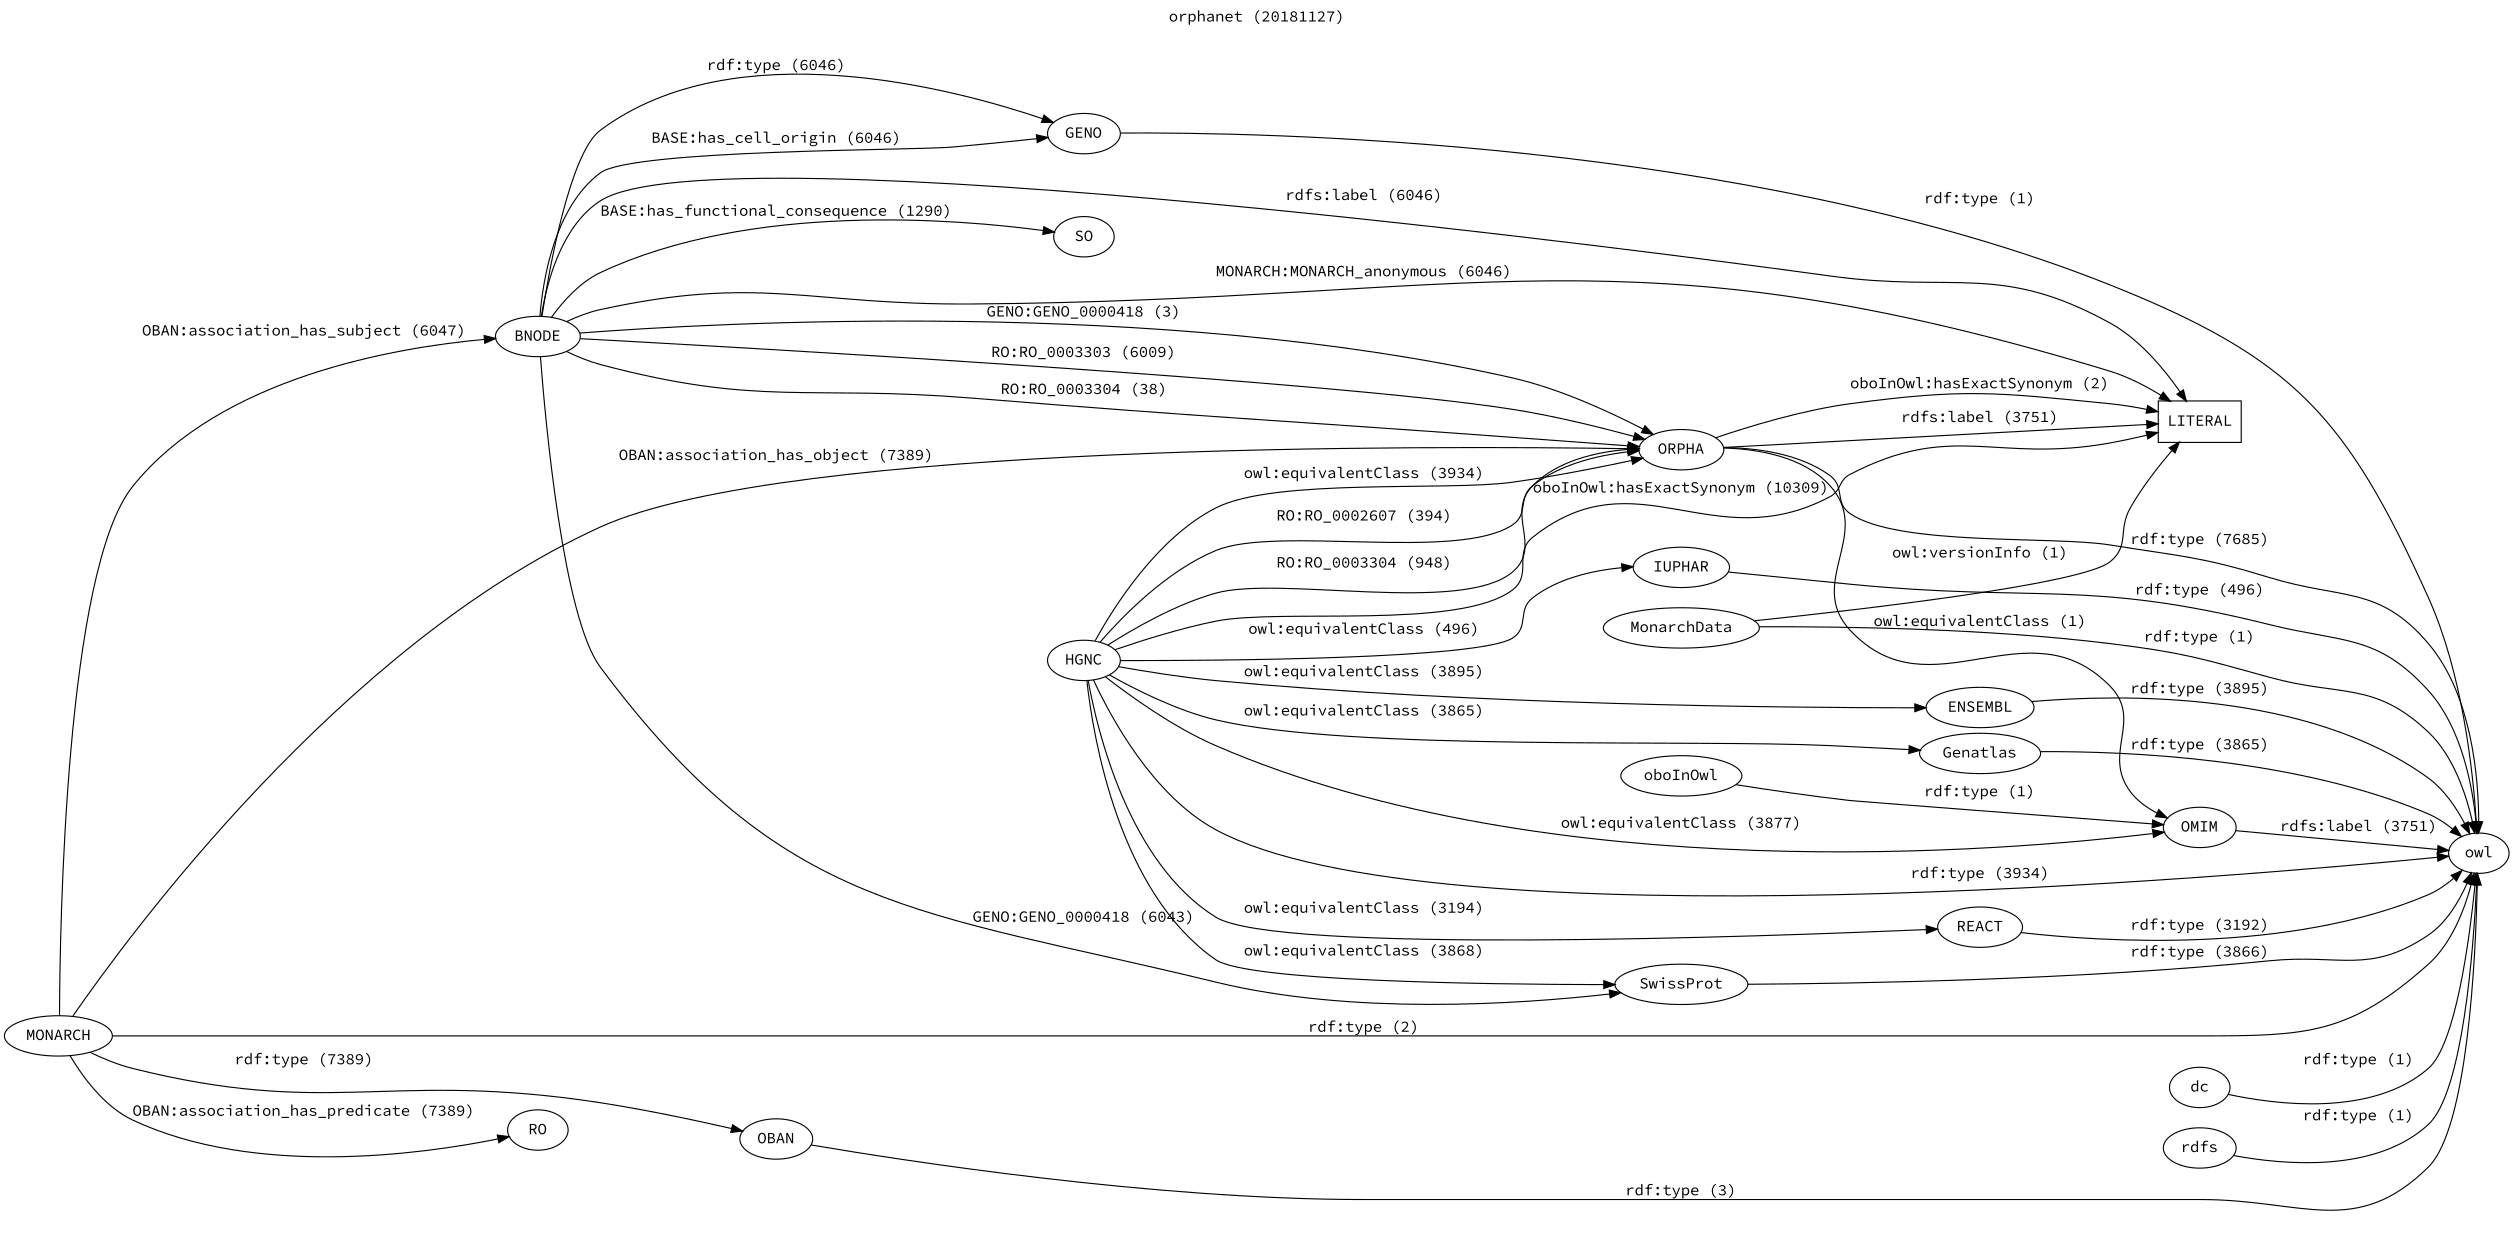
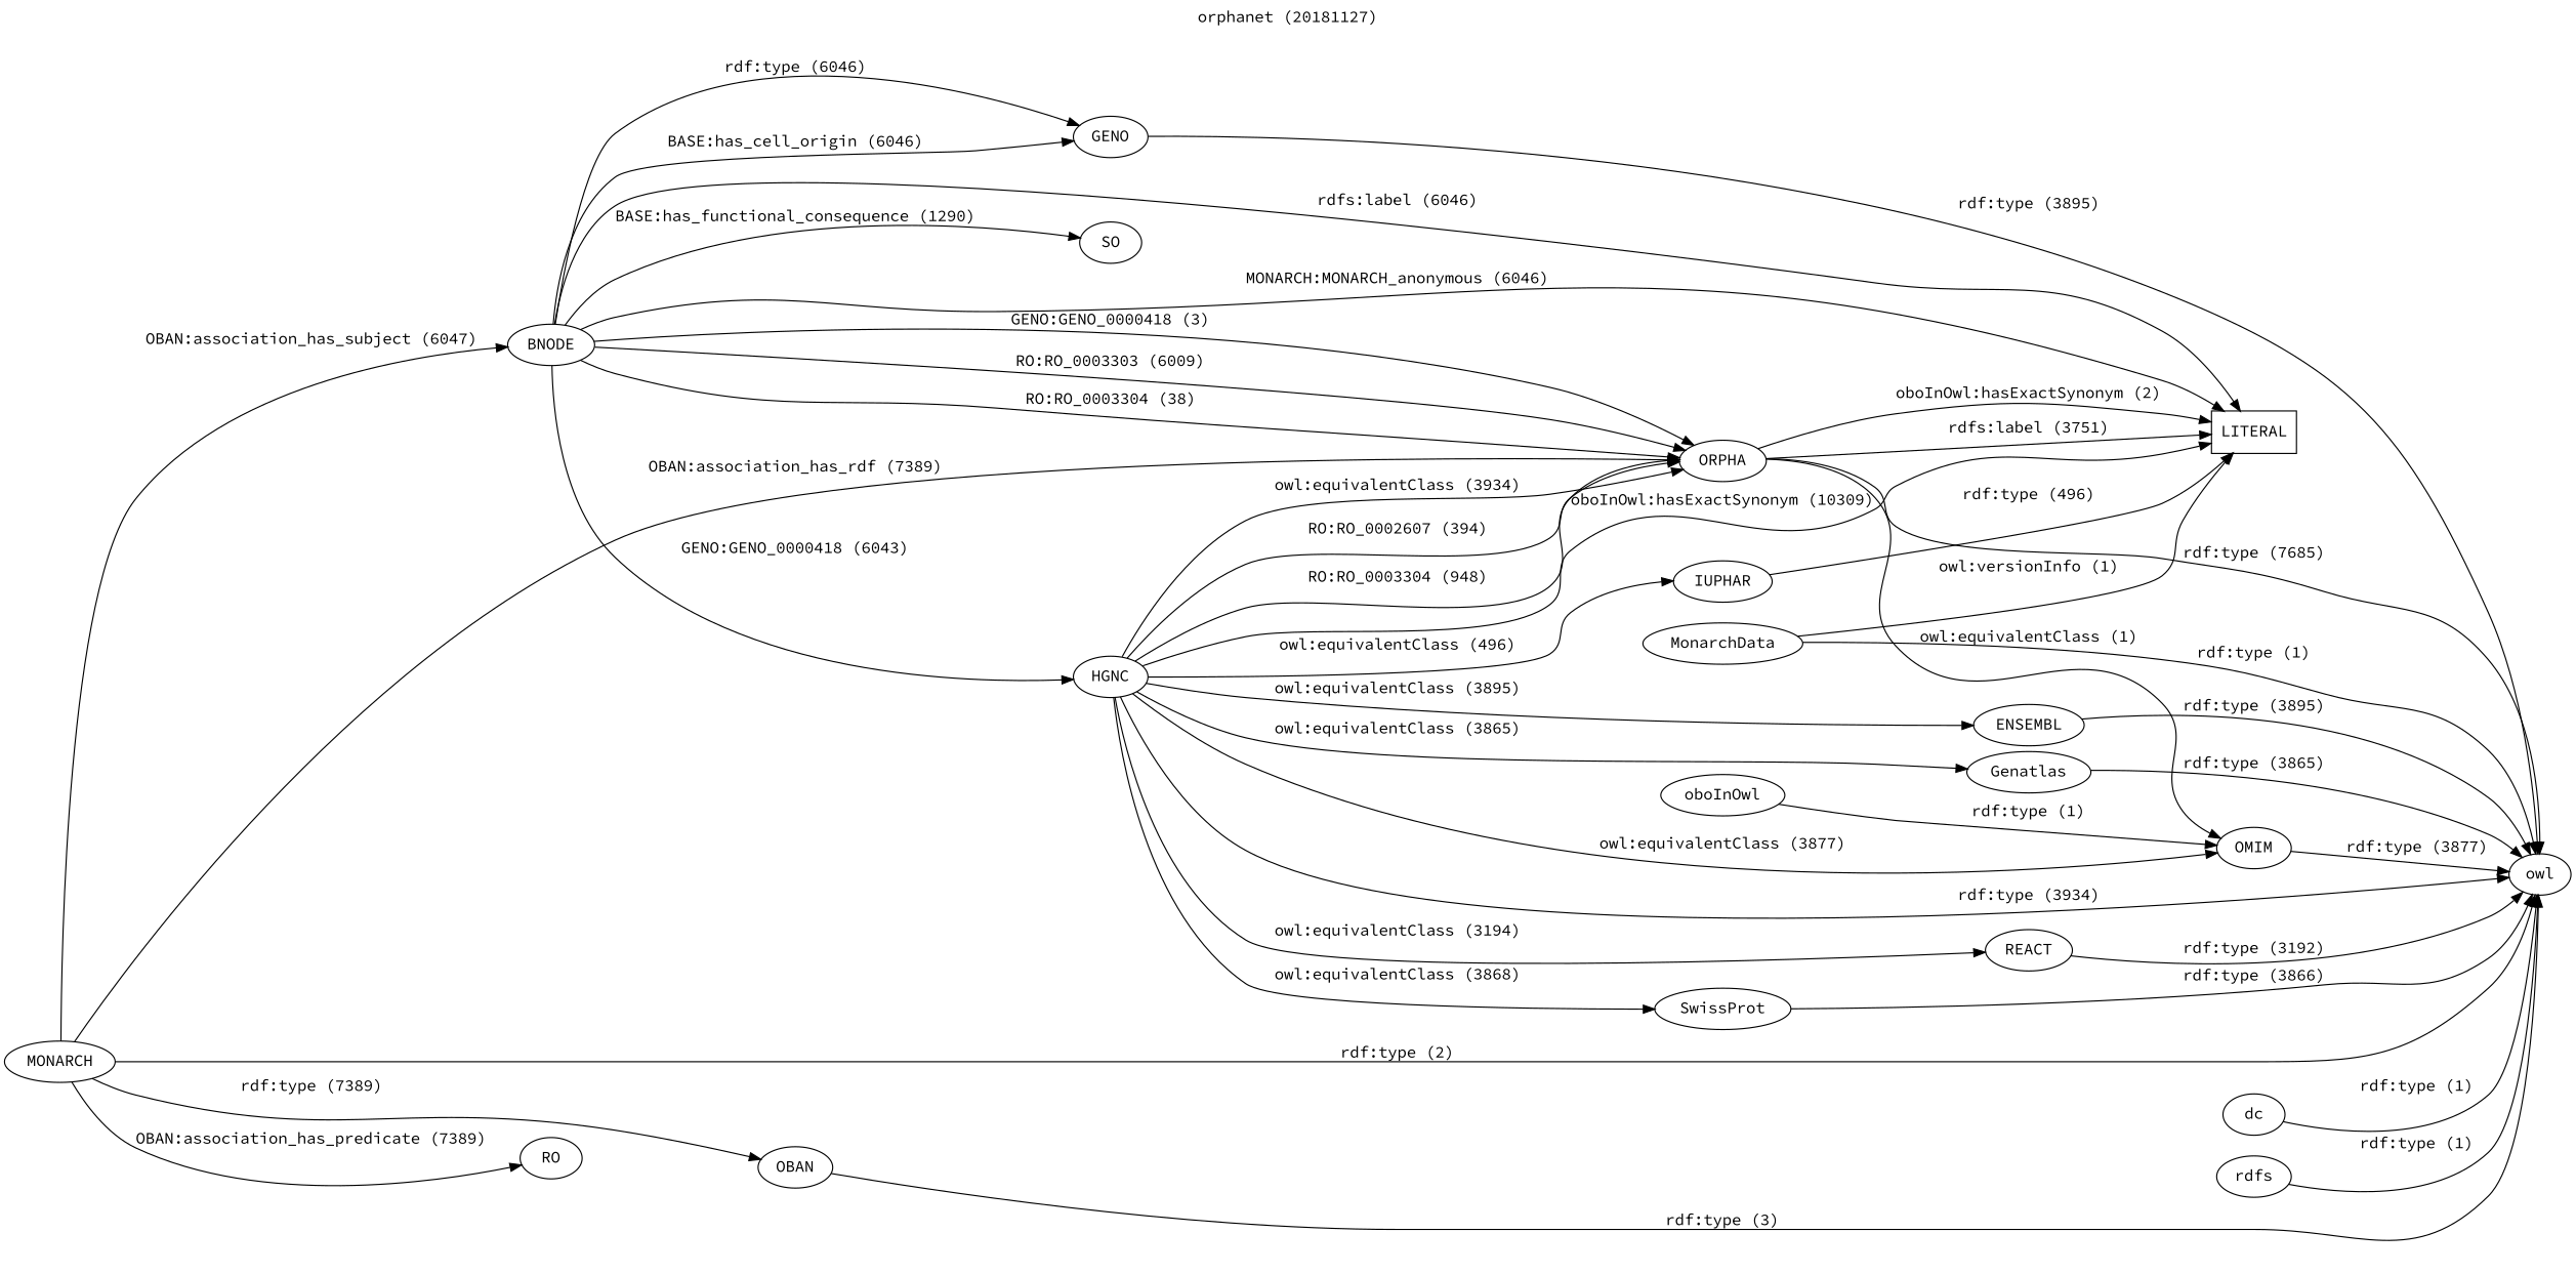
  digraph {
    fontname="Source Code Pro"
    label="orphanet (20181127)"
    labelloc=t
    rankdir=LR
    node [fontname="Source Code Pro"]
    edge [fontname="Source Code Pro"]
    BNODE
    GENO
    SO
    HGNC
    ORPHA
    LITERAL [shape=record]
    owl
    ENSEMBL
    Genatlas
    IUPHAR
    OMIM
    REACT
    SwissProt
    MONARCH
    RO
    OBAN
    MonarchData
    dc
    oboInOwl
    rdfs
    BNODE -> GENO [label="BASE:has_cell_origin (6046)"]
    BNODE -> GENO [label="rdf:type (6046)"]
    BNODE -> SO [label="BASE:has_functional_consequence (1290)"]
-   BNODE -> SwissProt [label="GENO:GENO_0000418 (6043)"]
+   BNODE -> HGNC [label="GENO:GENO_0000418 (6043)"]
    BNODE -> ORPHA [label="GENO:GENO_0000418 (3)"]
    BNODE -> ORPHA [label="RO:RO_0003303 (6009)"]
    BNODE -> ORPHA [label="RO:RO_0003304 (38)"]
    BNODE -> LITERAL [label="MONARCH:MONARCH_anonymous (6046)"]
    BNODE -> LITERAL [label="rdfs:label (6046)"]
-   GENO -> owl [label="rdf:type (1)"]
+   GENO -> owl [label="rdf:type (3895)"]
    HGNC -> ORPHA [label="RO:RO_0002607 (394)"]
    HGNC -> ORPHA [label="RO:RO_0003304 (948)"]
    HGNC -> ORPHA [label="owl:equivalentClass (3934)"]
    HGNC -> LITERAL [label="oboInOwl:hasExactSynonym (10309)"]
    HGNC -> owl [label="rdf:type (3934)"]
    HGNC -> ENSEMBL [label="owl:equivalentClass (3895)"]
    HGNC -> Genatlas [label="owl:equivalentClass (3865)"]
    HGNC -> IUPHAR [label="owl:equivalentClass (496)"]
    HGNC -> OMIM [label="owl:equivalentClass (3877)"]
    HGNC -> REACT [label="owl:equivalentClass (3194)"]
    HGNC -> SwissProt [label="owl:equivalentClass (3868)"]
    ORPHA -> LITERAL [label="oboInOwl:hasExactSynonym (2)"]
    ORPHA -> LITERAL [label="rdfs:label (3751)"]
    ORPHA -> owl [label="rdf:type (7685)"]
    ORPHA -> OMIM [label="owl:equivalentClass (1)"]
    ENSEMBL -> owl [label="rdf:type (3895)"]
    Genatlas -> owl [label="rdf:type (3865)"]
-   IUPHAR -> owl [label="rdf:type (496)"]
-   OMIM -> owl [label="rdfs:label (3751)"]
+   IUPHAR -> LITERAL [label="rdf:type (496)"]
+   OMIM -> owl [label="rdf:type (3877)"]
    REACT -> owl [label="rdf:type (3192)"]
    SwissProt -> owl [label="rdf:type (3866)"]
    MONARCH -> BNODE [label="OBAN:association_has_subject (6047)"]
-   MONARCH -> ORPHA [label="OBAN:association_has_object (7389)"]
+   MONARCH -> ORPHA [label="OBAN:association_has_rdf (7389)"]
    MONARCH -> owl [label="rdf:type (2)"]
    MONARCH -> RO [label="OBAN:association_has_predicate (7389)"]
    MONARCH -> OBAN [label="rdf:type (7389)"]
    OBAN -> owl [label="rdf:type (3)"]
    MonarchData -> LITERAL [label="owl:versionInfo (1)"]
    MonarchData -> owl [label="rdf:type (1)"]
    dc -> owl [label="rdf:type (1)"]
    oboInOwl -> OMIM [label="rdf:type (1)"]
    rdfs -> owl [label="rdf:type (1)"]
  }
